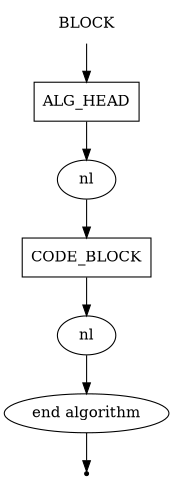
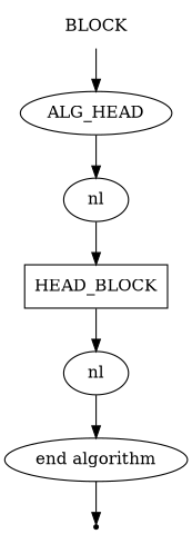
  digraph {
    node [shape=oval]
    n1 [label=BLOCK shape=plaintext]
-   n2 [label=ALG_HEAD shape=box]
+   n2 [label=ALG_HEAD shape=ellipse]
    n3 [label=nl]
-   n4 [label=CODE_BLOCK shape=box]
+   n4 [label=HEAD_BLOCK shape=box]
    n5 [label=nl]
    n6 [label="end algorithm"]
    end [shape=point]
    n1 -> n2
    n2 -> n3
    n3 -> n4
    n4 -> n5
    n5 -> n6
    n6 -> end
  }
